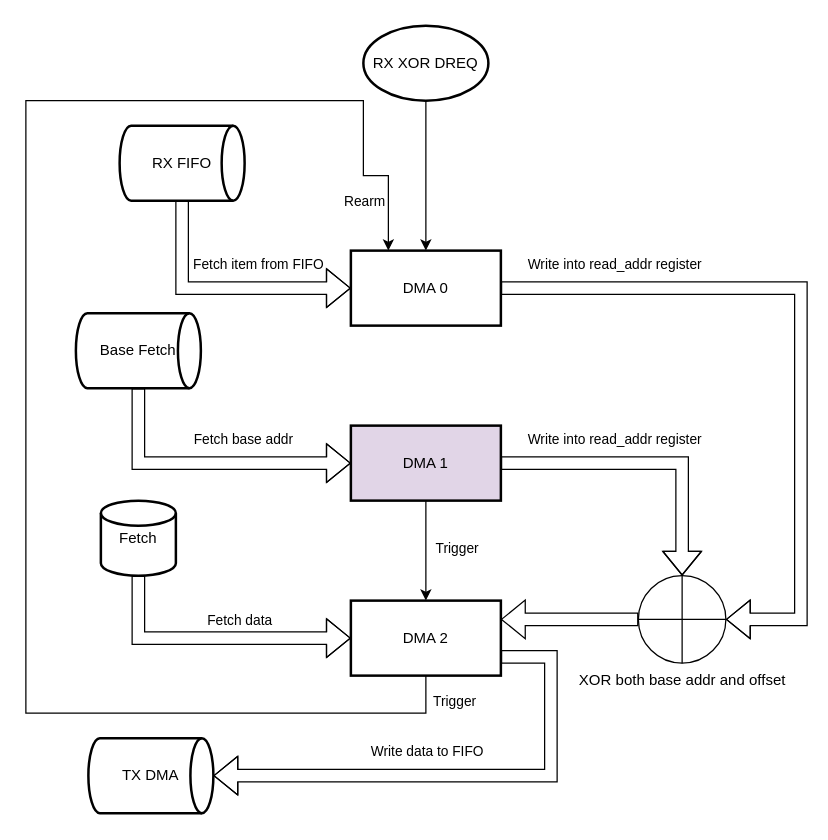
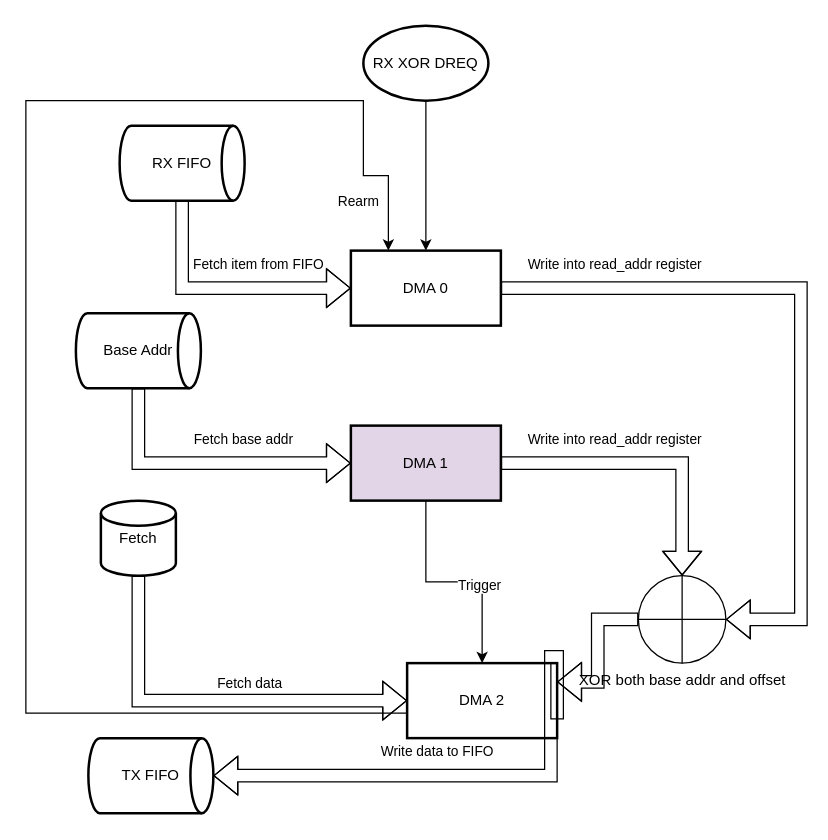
  <mxCell id="0" />
  <mxCell id="1" parent="0" />
  <mxCell id="2" value="" style="edgeStyle=orthogonalEdgeStyle;rounded=0;orthogonalLoop=1;jettySize=auto;html=1;" edge="1" parent="1" source="3" target="4"><mxGeometry relative="1" as="geometry" /></mxCell>
  <mxCell id="3" value="RX XOR DREQ" style="strokeWidth=2;html=1;shape=mxgraph.flowchart.start_1;whiteSpace=wrap;" vertex="1" parent="1"><mxGeometry x="290" y="20" width="100" height="60" as="geometry" /></mxCell>
  <mxCell id="4" value="DMA 0" style="whiteSpace=wrap;html=1;strokeWidth=2;" vertex="1" parent="1"><mxGeometry x="280" y="200" width="120" height="60" as="geometry" /></mxCell>
  <mxCell id="5" style="edgeStyle=orthogonalEdgeStyle;rounded=0;orthogonalLoop=1;jettySize=auto;html=1;exitX=0.5;exitY=1;exitDx=0;exitDy=0;exitPerimeter=0;entryX=0;entryY=0.5;entryDx=0;entryDy=0;shape=flexArrow;" edge="1" parent="1" source="7" target="4"><mxGeometry relative="1" as="geometry" /></mxCell>
  <mxCell id="6" value="Fetch item from FIFO" style="edgeLabel;html=1;align=center;verticalAlign=middle;resizable=0;points=[];" connectable="0" vertex="1" parent="5"><mxGeometry x="0.117" y="1" relative="1" as="geometry"><mxPoint x="16" y="-19" as="offset" /></mxGeometry></mxCell>
  <mxCell id="7" value="RX FIFO" style="strokeWidth=2;html=1;shape=mxgraph.flowchart.direct_data;whiteSpace=wrap;" vertex="1" parent="1"><mxGeometry x="95" y="100" width="100" height="60" as="geometry" /></mxCell>
  <mxCell id="8" value="" style="edgeStyle=orthogonalEdgeStyle;rounded=0;orthogonalLoop=1;jettySize=auto;html=1;" edge="1" parent="1" source="10" target="14"><mxGeometry relative="1" as="geometry" /></mxCell>
  <mxCell id="9" value="Trigger" style="edgeLabel;html=1;align=center;verticalAlign=middle;resizable=0;points=[];" connectable="0" vertex="1" parent="8"><mxGeometry x="-0.075" y="-2" relative="1" as="geometry"><mxPoint x="26" as="offset" /></mxGeometry></mxCell>
  <mxCell id="10" value="DMA 1" style="whiteSpace=wrap;html=1;strokeWidth=2;fillColor=#e1d5e7;" vertex="1" parent="1"><mxGeometry x="280" y="340" width="120" height="60" as="geometry" /></mxCell>
  <mxCell id="11" style="edgeStyle=orthogonalEdgeStyle;rounded=0;orthogonalLoop=1;jettySize=auto;html=1;exitX=0.5;exitY=1;exitDx=0;exitDy=0;entryX=0.25;entryY=0;entryDx=0;entryDy=0;" edge="1" parent="1" source="14" target="4"><mxGeometry relative="1" as="geometry"><Array as="points"><mxPoint x="340" y="570" /><mxPoint x="20" y="570" /><mxPoint x="20" y="80" /><mxPoint x="290" y="80" /><mxPoint x="290" y="140" /><mxPoint x="310" y="140" /></Array></mxGeometry></mxCell>
  <mxCell id="12" value="Trigger" style="edgeLabel;html=1;align=center;verticalAlign=middle;resizable=0;points=[];" connectable="0" vertex="1" parent="11"><mxGeometry x="-0.888" y="-2" relative="1" as="geometry"><mxPoint x="62" y="-8" as="offset" /></mxGeometry></mxCell>
  <mxCell id="13" value="Rearm" style="edgeLabel;html=1;align=center;verticalAlign=middle;resizable=0;points=[];" connectable="0" vertex="1" parent="11"><mxGeometry x="0.702" relative="1" as="geometry"><mxPoint x="46" y="80" as="offset" /></mxGeometry></mxCell>
- <mxCell id="14" value="DMA 2" style="whiteSpace=wrap;html=1;strokeWidth=2;" vertex="1" parent="1"><mxGeometry x="280" y="480" width="120" height="60" as="geometry" /></mxCell>
+ <mxCell id="14" value="DMA 2" style="whiteSpace=wrap;html=1;strokeWidth=2;" vertex="1" parent="1"><mxGeometry x="325" y="530" width="120" height="60" as="geometry" /></mxCell>
  <mxCell id="15" style="edgeStyle=orthogonalEdgeStyle;rounded=0;orthogonalLoop=1;jettySize=auto;html=1;exitX=0.5;exitY=1;exitDx=0;exitDy=0;exitPerimeter=0;entryX=0;entryY=0.5;entryDx=0;entryDy=0;shape=flexArrow;" edge="1" parent="1" source="17" target="10"><mxGeometry relative="1" as="geometry" /></mxCell>
  <mxCell id="16" value="Fetch base addr" style="edgeLabel;html=1;align=center;verticalAlign=middle;resizable=0;points=[];" connectable="0" vertex="1" parent="15"><mxGeometry x="0.244" y="2" relative="1" as="geometry"><mxPoint y="-18" as="offset" /></mxGeometry></mxCell>
- <mxCell id="17" value="Base Fetch" style="strokeWidth=2;html=1;shape=mxgraph.flowchart.direct_data;whiteSpace=wrap;" vertex="1" parent="1"><mxGeometry x="60" y="250" width="100" height="60" as="geometry" /></mxCell>
+ <mxCell id="17" value="Base Addr" style="strokeWidth=2;html=1;shape=mxgraph.flowchart.direct_data;whiteSpace=wrap;" vertex="1" parent="1"><mxGeometry x="60" y="250" width="100" height="60" as="geometry" /></mxCell>
  <mxCell id="18" style="edgeStyle=orthogonalEdgeStyle;rounded=0;orthogonalLoop=1;jettySize=auto;html=1;exitX=0;exitY=0.5;exitDx=0;exitDy=0;exitPerimeter=0;entryX=1;entryY=0.25;entryDx=0;entryDy=0;shape=flexArrow;" edge="1" parent="1" source="19" target="14"><mxGeometry relative="1" as="geometry" /></mxCell>
  <mxCell id="19" value="XOR both base addr and offset" style="verticalLabelPosition=bottom;verticalAlign=top;html=1;shape=mxgraph.flowchart.summing_function;" vertex="1" parent="1"><mxGeometry x="510" y="460" width="70" height="70" as="geometry" /></mxCell>
  <mxCell id="20" style="edgeStyle=orthogonalEdgeStyle;rounded=0;orthogonalLoop=1;jettySize=auto;html=1;exitX=1;exitY=0.5;exitDx=0;exitDy=0;entryX=1;entryY=0.5;entryDx=0;entryDy=0;entryPerimeter=0;shape=flexArrow;" edge="1" parent="1" source="4" target="19"><mxGeometry relative="1" as="geometry"><Array as="points"><mxPoint x="640" y="230" /><mxPoint x="640" y="495" /></Array></mxGeometry></mxCell>
  <mxCell id="21" value="Write into read_addr register" style="edgeLabel;html=1;align=center;verticalAlign=middle;resizable=0;points=[];" connectable="0" vertex="1" parent="20"><mxGeometry x="-0.585" y="3" relative="1" as="geometry"><mxPoint x="-27" y="-17" as="offset" /></mxGeometry></mxCell>
  <mxCell id="22" style="edgeStyle=orthogonalEdgeStyle;rounded=0;orthogonalLoop=1;jettySize=auto;html=1;exitX=1;exitY=0.5;exitDx=0;exitDy=0;entryX=0.5;entryY=0;entryDx=0;entryDy=0;entryPerimeter=0;shape=flexArrow;" edge="1" parent="1" source="10" target="19"><mxGeometry relative="1" as="geometry" /></mxCell>
  <mxCell id="23" value="Write into read_addr register" style="edgeLabel;html=1;align=center;verticalAlign=middle;resizable=0;points=[];" connectable="0" vertex="1" parent="22"><mxGeometry x="-0.26" y="3" relative="1" as="geometry"><mxPoint x="3" y="-17" as="offset" /></mxGeometry></mxCell>
  <mxCell id="24" style="edgeStyle=orthogonalEdgeStyle;rounded=0;orthogonalLoop=1;jettySize=auto;html=1;exitX=0.5;exitY=1;exitDx=0;exitDy=0;exitPerimeter=0;entryX=0;entryY=0.5;entryDx=0;entryDy=0;shape=flexArrow;" edge="1" parent="1" source="26" target="14"><mxGeometry relative="1" as="geometry" /></mxCell>
  <mxCell id="25" value="&lt;div&gt;Fetch data&lt;/div&gt;" style="edgeLabel;html=1;align=center;verticalAlign=middle;resizable=0;points=[];" connectable="0" vertex="1" parent="24"><mxGeometry x="0.227" relative="1" as="geometry"><mxPoint x="-5" y="-15" as="offset" /></mxGeometry></mxCell>
  <mxCell id="26" value="Fetch" style="strokeWidth=2;html=1;shape=mxgraph.flowchart.database;whiteSpace=wrap;" vertex="1" parent="1"><mxGeometry x="80" y="400" width="60" height="60" as="geometry" /></mxCell>
- <mxCell id="27" value="TX DMA" style="strokeWidth=2;html=1;shape=mxgraph.flowchart.direct_data;whiteSpace=wrap;" vertex="1" parent="1"><mxGeometry x="70" y="590" width="100" height="60" as="geometry" /></mxCell>
+ <mxCell id="27" value="TX FIFO" style="strokeWidth=2;html=1;shape=mxgraph.flowchart.direct_data;whiteSpace=wrap;" vertex="1" parent="1"><mxGeometry x="70" y="590" width="100" height="60" as="geometry" /></mxCell>
  <mxCell id="28" style="edgeStyle=orthogonalEdgeStyle;rounded=0;orthogonalLoop=1;jettySize=auto;html=1;exitX=1;exitY=0.75;exitDx=0;exitDy=0;entryX=1;entryY=0.5;entryDx=0;entryDy=0;entryPerimeter=0;shape=flexArrow;" edge="1" parent="1" source="14" target="27"><mxGeometry relative="1" as="geometry"><Array as="points"><mxPoint x="440" y="525" /><mxPoint x="440" y="620" /></Array></mxGeometry></mxCell>
  <mxCell id="29" value="Write data to FIFO" style="edgeLabel;html=1;align=center;verticalAlign=middle;resizable=0;points=[];" connectable="0" vertex="1" parent="28"><mxGeometry x="-0.037" y="5" relative="1" as="geometry"><mxPoint x="-40" y="-25" as="offset" /></mxGeometry></mxCell>
